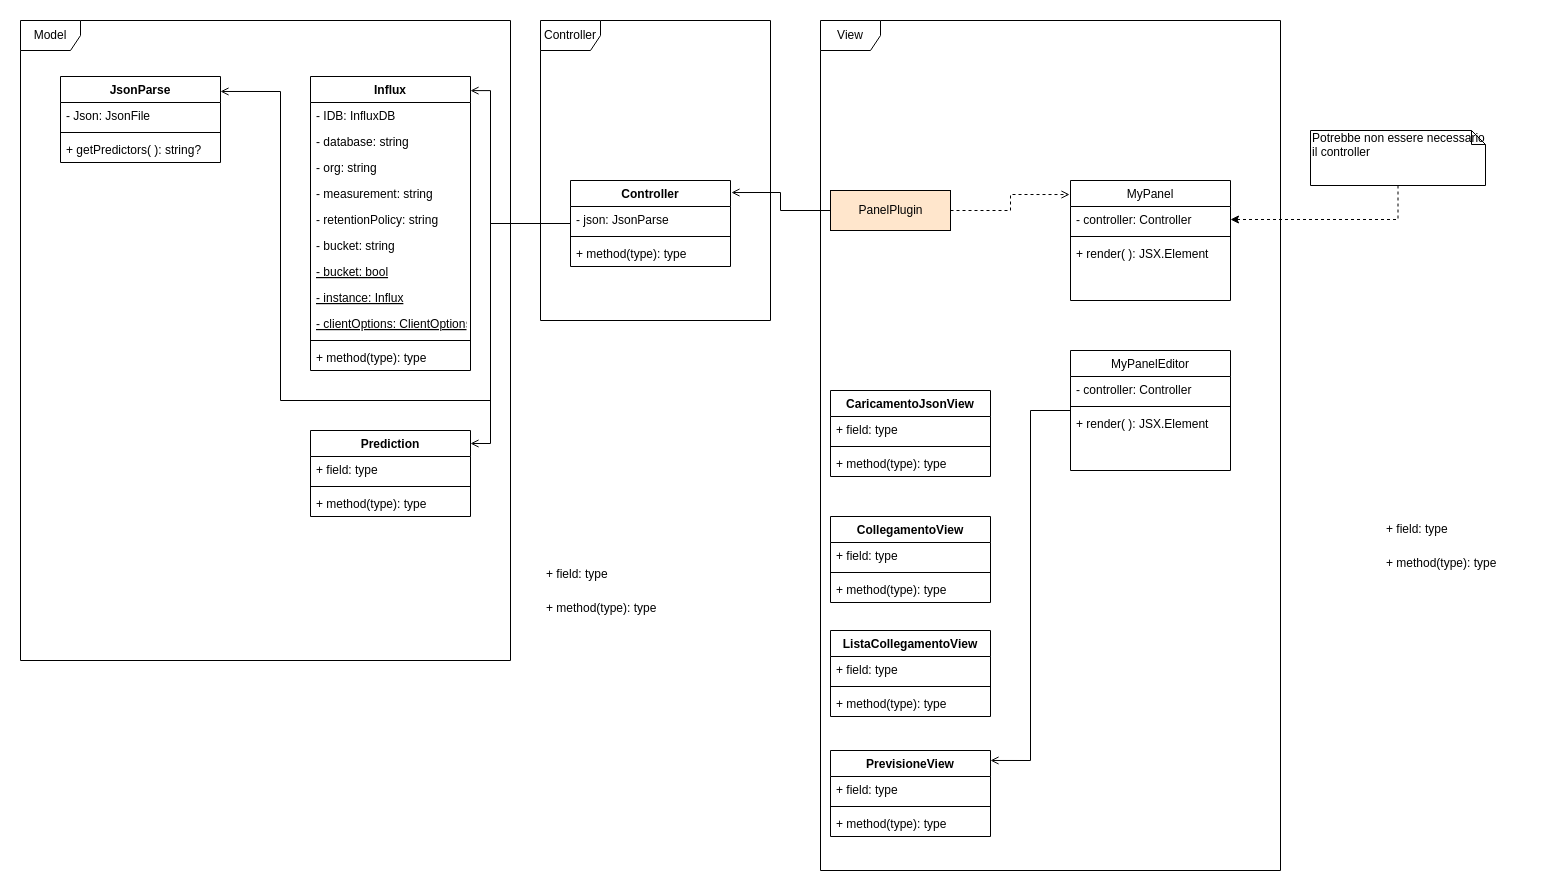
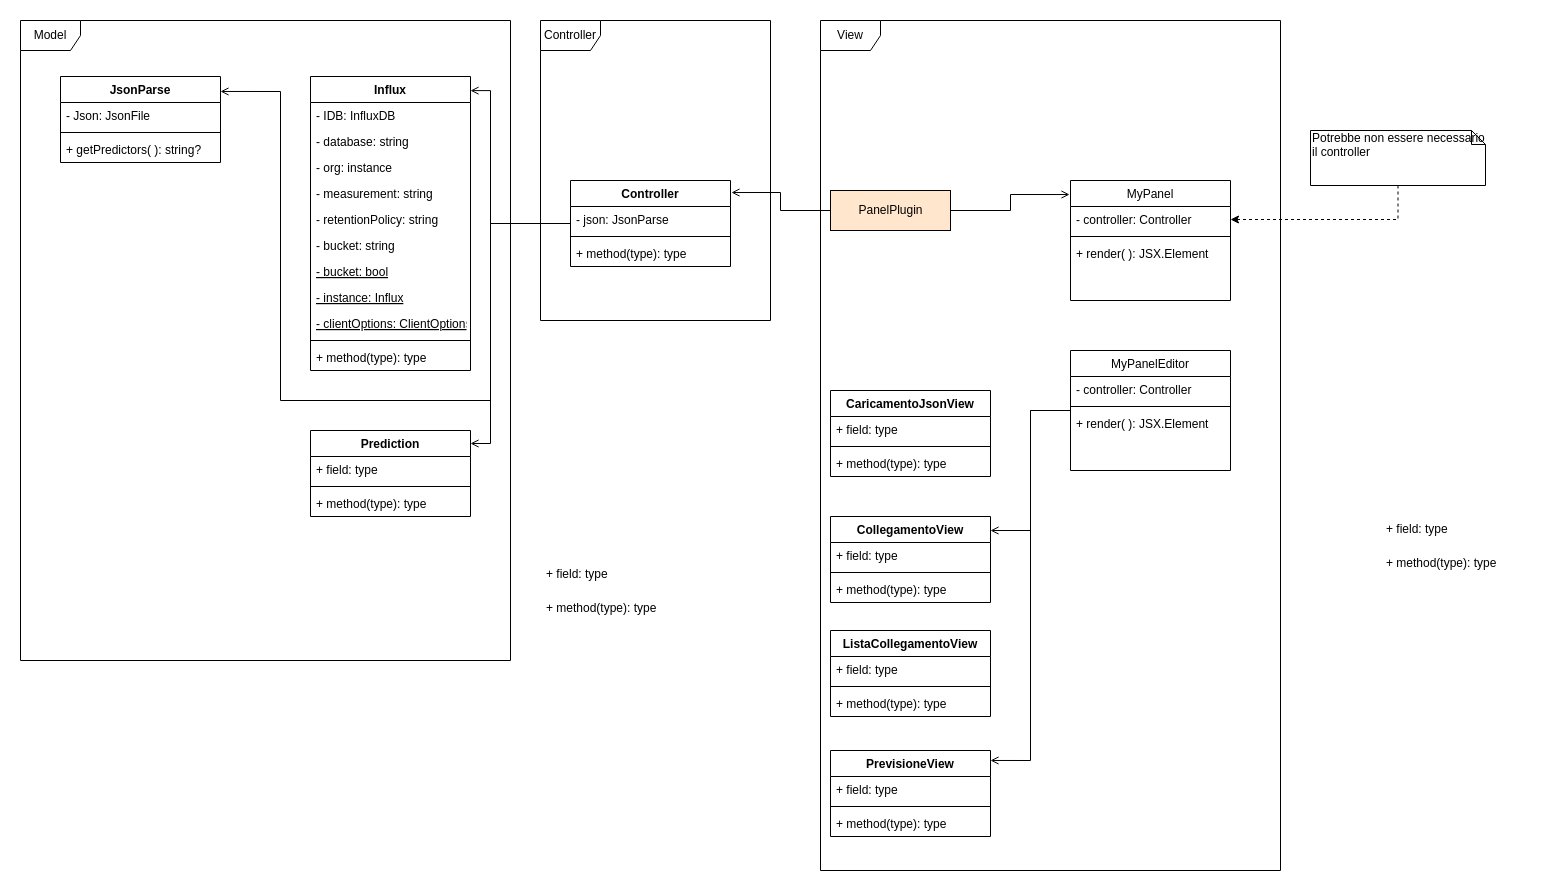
  <mxCell id="0" />
  <mxCell id="1" parent="0" />
  <mxCell id="2" value="View" style="shape=umlFrame;whiteSpace=wrap;html=1;" vertex="1" parent="1"><mxGeometry x="820" y="20" width="460" height="850" as="geometry" /></mxCell>
  <mxCell id="3" value="Controller" style="shape=umlFrame;whiteSpace=wrap;html=1;" vertex="1" parent="1"><mxGeometry x="540" y="20" width="230" height="300" as="geometry" /></mxCell>
  <mxCell id="4" value="Model" style="shape=umlFrame;whiteSpace=wrap;html=1;" vertex="1" parent="1"><mxGeometry x="20" y="20" width="490" height="640" as="geometry" /></mxCell>
  <mxCell id="5" style="edgeStyle=orthogonalEdgeStyle;rounded=0;orthogonalLoop=1;jettySize=auto;html=1;exitX=0;exitY=0.5;exitDx=0;exitDy=0;" parent="1" source="8" edge="1"><mxGeometry relative="1" as="geometry"><mxPoint x="839.667" y="214.667" as="targetPoint" /></mxGeometry></mxCell>
- <mxCell id="6" style="edgeStyle=orthogonalEdgeStyle;rounded=0;orthogonalLoop=1;jettySize=auto;html=1;entryX=-0.006;entryY=0.117;entryDx=0;entryDy=0;entryPerimeter=0;endArrow=open;endFill=0;dashed=1;" edge="1" parent="1" source="8" target="15"><mxGeometry relative="1" as="geometry" /></mxCell>
+ <mxCell id="6" style="edgeStyle=orthogonalEdgeStyle;rounded=0;orthogonalLoop=1;jettySize=auto;html=1;entryX=-0.006;entryY=0.117;entryDx=0;entryDy=0;entryPerimeter=0;endArrow=open;endFill=0;" edge="1" parent="1" source="8" target="15"><mxGeometry relative="1" as="geometry" /></mxCell>
  <mxCell id="7" style="edgeStyle=orthogonalEdgeStyle;rounded=0;orthogonalLoop=1;jettySize=auto;html=1;entryX=1.006;entryY=0.14;entryDx=0;entryDy=0;entryPerimeter=0;endArrow=open;endFill=0;" edge="1" parent="1" source="8" target="22"><mxGeometry relative="1" as="geometry" /></mxCell>
  <mxCell id="8" value="PanelPlugin" style="html=1;fillColor=#ffe6cc;" parent="1" vertex="1"><mxGeometry x="830" y="190" width="120" height="40" as="geometry" /></mxCell>
+ <mxCell id="9" style="edgeStyle=orthogonalEdgeStyle;rounded=0;orthogonalLoop=1;jettySize=auto;html=1;entryX=1;entryY=0.163;entryDx=0;entryDy=0;entryPerimeter=0;endArrow=open;endFill=0;" edge="1" parent="1" source="11" target="56"><mxGeometry relative="1" as="geometry" /></mxCell>
  <mxCell id="10" style="edgeStyle=orthogonalEdgeStyle;rounded=0;orthogonalLoop=1;jettySize=auto;html=1;entryX=1;entryY=0.116;entryDx=0;entryDy=0;entryPerimeter=0;endArrow=open;endFill=0;" edge="1" parent="1" source="11" target="64"><mxGeometry relative="1" as="geometry" /></mxCell>
  <mxCell id="11" value="MyPanelEditor" style="swimlane;fontStyle=0;align=center;verticalAlign=top;childLayout=stackLayout;horizontal=1;startSize=26;horizontalStack=0;resizeParent=1;resizeLast=0;collapsible=1;marginBottom=0;rounded=0;shadow=0;strokeWidth=1;" parent="1" vertex="1"><mxGeometry x="1070" y="350" width="160" height="120" as="geometry"><mxRectangle x="130" y="380" width="160" height="26" as="alternateBounds" /></mxGeometry></mxCell>
  <mxCell id="12" value="- controller: Controller" style="text;strokeColor=none;fillColor=none;align=left;verticalAlign=top;spacingLeft=4;spacingRight=4;overflow=hidden;rotatable=0;points=[[0,0.5],[1,0.5]];portConstraint=eastwest;" vertex="1" parent="11"><mxGeometry y="26" width="160" height="26" as="geometry" /></mxCell>
  <mxCell id="13" value="" style="line;html=1;strokeWidth=1;align=left;verticalAlign=middle;spacingTop=-1;spacingLeft=3;spacingRight=3;rotatable=0;labelPosition=right;points=[];portConstraint=eastwest;" parent="11" vertex="1"><mxGeometry y="52" width="160" height="8" as="geometry" /></mxCell>
  <mxCell id="14" value="+ render( ): JSX.Element" style="text;strokeColor=none;fillColor=none;align=left;verticalAlign=top;spacingLeft=4;spacingRight=4;overflow=hidden;rotatable=0;points=[[0,0.5],[1,0.5]];portConstraint=eastwest;" vertex="1" parent="11"><mxGeometry y="60" width="160" height="26" as="geometry" /></mxCell>
  <mxCell id="15" value="MyPanel" style="swimlane;fontStyle=0;align=center;verticalAlign=top;childLayout=stackLayout;horizontal=1;startSize=26;horizontalStack=0;resizeParent=1;resizeLast=0;collapsible=1;marginBottom=0;rounded=0;shadow=0;strokeWidth=1;" parent="1" vertex="1"><mxGeometry x="1070" y="180" width="160" height="120" as="geometry"><mxRectangle x="550" y="140" width="160" height="26" as="alternateBounds" /></mxGeometry></mxCell>
  <mxCell id="16" value="- controller: Controller" style="text;strokeColor=none;fillColor=none;align=left;verticalAlign=top;spacingLeft=4;spacingRight=4;overflow=hidden;rotatable=0;points=[[0,0.5],[1,0.5]];portConstraint=eastwest;" vertex="1" parent="15"><mxGeometry y="26" width="160" height="26" as="geometry" /></mxCell>
  <mxCell id="17" value="" style="line;html=1;strokeWidth=1;align=left;verticalAlign=middle;spacingTop=-1;spacingLeft=3;spacingRight=3;rotatable=0;labelPosition=right;points=[];portConstraint=eastwest;" parent="15" vertex="1"><mxGeometry y="52" width="160" height="8" as="geometry" /></mxCell>
  <mxCell id="18" value="+ render( ): JSX.Element" style="text;strokeColor=none;fillColor=none;align=left;verticalAlign=top;spacingLeft=4;spacingRight=4;overflow=hidden;rotatable=0;points=[[0,0.5],[1,0.5]];portConstraint=eastwest;" vertex="1" parent="15"><mxGeometry y="60" width="160" height="26" as="geometry" /></mxCell>
  <mxCell id="19" style="edgeStyle=orthogonalEdgeStyle;rounded=0;orthogonalLoop=1;jettySize=auto;html=1;entryX=1;entryY=0.174;entryDx=0;entryDy=0;entryPerimeter=0;endArrow=open;endFill=0;" edge="1" parent="1" source="22" target="46"><mxGeometry relative="1" as="geometry"><Array as="points"><mxPoint x="490" y="223" /><mxPoint x="490" y="400" /><mxPoint x="280" y="400" /><mxPoint x="280" y="91" /></Array></mxGeometry></mxCell>
  <mxCell id="20" style="edgeStyle=orthogonalEdgeStyle;rounded=0;orthogonalLoop=1;jettySize=auto;html=1;entryX=1;entryY=0.048;entryDx=0;entryDy=0;entryPerimeter=0;endArrow=open;endFill=0;" edge="1" parent="1" source="22" target="32"><mxGeometry relative="1" as="geometry"><Array as="points"><mxPoint x="490" y="223" /><mxPoint x="490" y="90" /></Array></mxGeometry></mxCell>
  <mxCell id="21" style="edgeStyle=orthogonalEdgeStyle;rounded=0;orthogonalLoop=1;jettySize=auto;html=1;entryX=1;entryY=0.151;entryDx=0;entryDy=0;entryPerimeter=0;endArrow=open;endFill=0;" edge="1" parent="1" source="22" target="28"><mxGeometry relative="1" as="geometry"><Array as="points"><mxPoint x="490" y="223" /><mxPoint x="490" y="443" /></Array></mxGeometry></mxCell>
  <mxCell id="22" value="Controller" style="swimlane;fontStyle=1;align=center;verticalAlign=top;childLayout=stackLayout;horizontal=1;startSize=26;horizontalStack=0;resizeParent=1;resizeParentMax=0;resizeLast=0;collapsible=1;marginBottom=0;" parent="1" vertex="1"><mxGeometry x="570" y="180" width="160" height="86" as="geometry" /></mxCell>
  <mxCell id="23" value="- json: JsonParse" style="text;strokeColor=none;fillColor=none;align=left;verticalAlign=top;spacingLeft=4;spacingRight=4;overflow=hidden;rotatable=0;points=[[0,0.5],[1,0.5]];portConstraint=eastwest;" parent="22" vertex="1"><mxGeometry y="26" width="160" height="26" as="geometry" /></mxCell>
  <mxCell id="24" value="" style="line;strokeWidth=1;fillColor=none;align=left;verticalAlign=middle;spacingTop=-1;spacingLeft=3;spacingRight=3;rotatable=0;labelPosition=right;points=[];portConstraint=eastwest;" parent="22" vertex="1"><mxGeometry y="52" width="160" height="8" as="geometry" /></mxCell>
  <mxCell id="25" value="+ method(type): type" style="text;strokeColor=none;fillColor=none;align=left;verticalAlign=top;spacingLeft=4;spacingRight=4;overflow=hidden;rotatable=0;points=[[0,0.5],[1,0.5]];portConstraint=eastwest;" parent="22" vertex="1"><mxGeometry y="60" width="160" height="26" as="geometry" /></mxCell>
  <mxCell id="26" value="+ field: type" style="text;strokeColor=none;fillColor=none;align=left;verticalAlign=top;spacingLeft=4;spacingRight=4;overflow=hidden;rotatable=0;points=[[0,0.5],[1,0.5]];portConstraint=eastwest;" parent="1" vertex="1"><mxGeometry x="540" y="560" width="160" height="26" as="geometry" /></mxCell>
  <mxCell id="27" value="+ method(type): type" style="text;strokeColor=none;fillColor=none;align=left;verticalAlign=top;spacingLeft=4;spacingRight=4;overflow=hidden;rotatable=0;points=[[0,0.5],[1,0.5]];portConstraint=eastwest;" parent="1" vertex="1"><mxGeometry x="540" y="594" width="160" height="26" as="geometry" /></mxCell>
  <mxCell id="28" value="Prediction" style="swimlane;fontStyle=1;align=center;verticalAlign=top;childLayout=stackLayout;horizontal=1;startSize=26;horizontalStack=0;resizeParent=1;resizeParentMax=0;resizeLast=0;collapsible=1;marginBottom=0;" parent="1" vertex="1"><mxGeometry x="310" y="430" width="160" height="86" as="geometry" /></mxCell>
  <mxCell id="29" value="+ field: type" style="text;strokeColor=none;fillColor=none;align=left;verticalAlign=top;spacingLeft=4;spacingRight=4;overflow=hidden;rotatable=0;points=[[0,0.5],[1,0.5]];portConstraint=eastwest;" parent="28" vertex="1"><mxGeometry y="26" width="160" height="26" as="geometry" /></mxCell>
  <mxCell id="30" value="" style="line;strokeWidth=1;fillColor=none;align=left;verticalAlign=middle;spacingTop=-1;spacingLeft=3;spacingRight=3;rotatable=0;labelPosition=right;points=[];portConstraint=eastwest;" parent="28" vertex="1"><mxGeometry y="52" width="160" height="8" as="geometry" /></mxCell>
  <mxCell id="31" value="+ method(type): type" style="text;strokeColor=none;fillColor=none;align=left;verticalAlign=top;spacingLeft=4;spacingRight=4;overflow=hidden;rotatable=0;points=[[0,0.5],[1,0.5]];portConstraint=eastwest;" parent="28" vertex="1"><mxGeometry y="60" width="160" height="26" as="geometry" /></mxCell>
  <mxCell id="32" value="Influx" style="swimlane;fontStyle=1;align=center;verticalAlign=top;childLayout=stackLayout;horizontal=1;startSize=26;horizontalStack=0;resizeParent=1;resizeParentMax=0;resizeLast=0;collapsible=1;marginBottom=0;" parent="1" vertex="1"><mxGeometry x="310" y="76" width="160" height="294" as="geometry" /></mxCell>
  <mxCell id="33" value="- IDB: InfluxDB" style="text;strokeColor=none;fillColor=none;align=left;verticalAlign=top;spacingLeft=4;spacingRight=4;overflow=hidden;rotatable=0;points=[[0,0.5],[1,0.5]];portConstraint=eastwest;" parent="32" vertex="1"><mxGeometry y="26" width="160" height="26" as="geometry" /></mxCell>
  <mxCell id="34" value="- database: string" style="text;strokeColor=none;fillColor=none;align=left;verticalAlign=top;spacingLeft=4;spacingRight=4;overflow=hidden;rotatable=0;points=[[0,0.5],[1,0.5]];portConstraint=eastwest;" parent="32" vertex="1"><mxGeometry y="52" width="160" height="26" as="geometry" /></mxCell>
- <mxCell id="35" value="- org: string" style="text;strokeColor=none;fillColor=none;align=left;verticalAlign=top;spacingLeft=4;spacingRight=4;overflow=hidden;rotatable=0;points=[[0,0.5],[1,0.5]];portConstraint=eastwest;" parent="32" vertex="1"><mxGeometry y="78" width="160" height="26" as="geometry" /></mxCell>
+ <mxCell id="35" value="- org: instance" style="text;strokeColor=none;fillColor=none;align=left;verticalAlign=top;spacingLeft=4;spacingRight=4;overflow=hidden;rotatable=0;points=[[0,0.5],[1,0.5]];portConstraint=eastwest;" parent="32" vertex="1"><mxGeometry y="78" width="160" height="26" as="geometry" /></mxCell>
  <mxCell id="36" value="- measurement: string" style="text;strokeColor=none;fillColor=none;align=left;verticalAlign=top;spacingLeft=4;spacingRight=4;overflow=hidden;rotatable=0;points=[[0,0.5],[1,0.5]];portConstraint=eastwest;" parent="32" vertex="1"><mxGeometry y="104" width="160" height="26" as="geometry" /></mxCell>
  <mxCell id="37" value="- retentionPolicy: string" style="text;strokeColor=none;fillColor=none;align=left;verticalAlign=top;spacingLeft=4;spacingRight=4;overflow=hidden;rotatable=0;points=[[0,0.5],[1,0.5]];portConstraint=eastwest;" parent="32" vertex="1"><mxGeometry y="130" width="160" height="26" as="geometry" /></mxCell>
  <mxCell id="38" value="- bucket: string" style="text;strokeColor=none;fillColor=none;align=left;verticalAlign=top;spacingLeft=4;spacingRight=4;overflow=hidden;rotatable=0;points=[[0,0.5],[1,0.5]];portConstraint=eastwest;" parent="32" vertex="1"><mxGeometry y="156" width="160" height="26" as="geometry" /></mxCell>
  <mxCell id="39" value="- bucket: bool" style="text;strokeColor=none;fillColor=none;align=left;verticalAlign=top;spacingLeft=4;spacingRight=4;overflow=hidden;rotatable=0;points=[[0,0.5],[1,0.5]];portConstraint=eastwest;fontStyle=4" parent="32" vertex="1"><mxGeometry y="182" width="160" height="26" as="geometry" /></mxCell>
  <mxCell id="40" value="- instance: Influx" style="text;strokeColor=none;fillColor=none;align=left;verticalAlign=middle;spacingLeft=4;spacingRight=4;overflow=hidden;rotatable=0;points=[[0,0.5],[1,0.5]];portConstraint=eastwest;fontStyle=4;labelBackgroundColor=none;labelBorderColor=none;fontSize=12;horizontal=1;labelPosition=center;verticalLabelPosition=middle;spacing=2;spacingTop=0;spacingBottom=0;" parent="32" vertex="1"><mxGeometry y="208" width="160" height="26" as="geometry" /></mxCell>
  <mxCell id="41" value="- clientOptions: ClientOptions" style="text;strokeColor=none;fillColor=none;align=left;verticalAlign=top;spacingLeft=4;spacingRight=4;overflow=hidden;rotatable=0;points=[[0,0.5],[1,0.5]];portConstraint=eastwest;fontStyle=4" parent="32" vertex="1"><mxGeometry y="234" width="160" height="26" as="geometry" /></mxCell>
  <mxCell id="42" value="" style="line;strokeWidth=1;fillColor=none;align=left;verticalAlign=middle;spacingTop=-1;spacingLeft=3;spacingRight=3;rotatable=0;labelPosition=right;points=[];portConstraint=eastwest;" parent="32" vertex="1"><mxGeometry y="260" width="160" height="8" as="geometry" /></mxCell>
  <mxCell id="43" value="+ method(type): type" style="text;strokeColor=none;fillColor=none;align=left;verticalAlign=top;spacingLeft=4;spacingRight=4;overflow=hidden;rotatable=0;points=[[0,0.5],[1,0.5]];portConstraint=eastwest;" parent="32" vertex="1"><mxGeometry y="268" width="160" height="26" as="geometry" /></mxCell>
  <mxCell id="44" value="+ field: type" style="text;strokeColor=none;fillColor=none;align=left;verticalAlign=top;spacingLeft=4;spacingRight=4;overflow=hidden;rotatable=0;points=[[0,0.5],[1,0.5]];portConstraint=eastwest;" vertex="1" parent="1"><mxGeometry x="1380" y="515" width="160" height="26" as="geometry" /></mxCell>
  <mxCell id="45" value="+ method(type): type" style="text;strokeColor=none;fillColor=none;align=left;verticalAlign=top;spacingLeft=4;spacingRight=4;overflow=hidden;rotatable=0;points=[[0,0.5],[1,0.5]];portConstraint=eastwest;" vertex="1" parent="1"><mxGeometry x="1380" y="549" width="160" height="26" as="geometry" /></mxCell>
  <mxCell id="46" value="JsonParse" style="swimlane;fontStyle=1;align=center;verticalAlign=top;childLayout=stackLayout;horizontal=1;startSize=26;horizontalStack=0;resizeParent=1;resizeParentMax=0;resizeLast=0;collapsible=1;marginBottom=0;" vertex="1" parent="1"><mxGeometry x="60" y="76" width="160" height="86" as="geometry" /></mxCell>
  <mxCell id="47" value="- Json: JsonFile" style="text;strokeColor=none;fillColor=none;align=left;verticalAlign=top;spacingLeft=4;spacingRight=4;overflow=hidden;rotatable=0;points=[[0,0.5],[1,0.5]];portConstraint=eastwest;" vertex="1" parent="46"><mxGeometry y="26" width="160" height="26" as="geometry" /></mxCell>
  <mxCell id="48" value="" style="line;strokeWidth=1;fillColor=none;align=left;verticalAlign=middle;spacingTop=-1;spacingLeft=3;spacingRight=3;rotatable=0;labelPosition=right;points=[];portConstraint=eastwest;" vertex="1" parent="46"><mxGeometry y="52" width="160" height="8" as="geometry" /></mxCell>
  <mxCell id="49" value="+ getPredictors( ): string?" style="text;strokeColor=none;fillColor=none;align=left;verticalAlign=top;spacingLeft=4;spacingRight=4;overflow=hidden;rotatable=0;points=[[0,0.5],[1,0.5]];portConstraint=eastwest;" vertex="1" parent="46"><mxGeometry y="60" width="160" height="26" as="geometry" /></mxCell>
  <mxCell id="50" style="edgeStyle=orthogonalEdgeStyle;rounded=0;orthogonalLoop=1;jettySize=auto;html=1;entryX=1;entryY=0.5;entryDx=0;entryDy=0;dashed=1;" edge="1" parent="1" source="51" target="16"><mxGeometry relative="1" as="geometry" /></mxCell>
  <mxCell id="51" value="Potrebbe non essere necessario il controller" style="shape=note;whiteSpace=wrap;html=1;size=14;verticalAlign=top;align=left;spacingTop=-6;" vertex="1" parent="1"><mxGeometry x="1310" y="130" width="175" height="55" as="geometry" /></mxCell>
  <mxCell id="52" value="CaricamentoJsonView" style="swimlane;fontStyle=1;align=center;verticalAlign=top;childLayout=stackLayout;horizontal=1;startSize=26;horizontalStack=0;resizeParent=1;resizeParentMax=0;resizeLast=0;collapsible=1;marginBottom=0;" vertex="1" parent="1"><mxGeometry x="830" y="390" width="160" height="86" as="geometry" /></mxCell>
  <mxCell id="53" value="+ field: type" style="text;strokeColor=none;fillColor=none;align=left;verticalAlign=top;spacingLeft=4;spacingRight=4;overflow=hidden;rotatable=0;points=[[0,0.5],[1,0.5]];portConstraint=eastwest;" vertex="1" parent="52"><mxGeometry y="26" width="160" height="26" as="geometry" /></mxCell>
  <mxCell id="54" value="" style="line;strokeWidth=1;fillColor=none;align=left;verticalAlign=middle;spacingTop=-1;spacingLeft=3;spacingRight=3;rotatable=0;labelPosition=right;points=[];portConstraint=eastwest;" vertex="1" parent="52"><mxGeometry y="52" width="160" height="8" as="geometry" /></mxCell>
  <mxCell id="55" value="+ method(type): type" style="text;strokeColor=none;fillColor=none;align=left;verticalAlign=top;spacingLeft=4;spacingRight=4;overflow=hidden;rotatable=0;points=[[0,0.5],[1,0.5]];portConstraint=eastwest;" vertex="1" parent="52"><mxGeometry y="60" width="160" height="26" as="geometry" /></mxCell>
  <mxCell id="56" value="CollegamentoView" style="swimlane;fontStyle=1;align=center;verticalAlign=top;childLayout=stackLayout;horizontal=1;startSize=26;horizontalStack=0;resizeParent=1;resizeParentMax=0;resizeLast=0;collapsible=1;marginBottom=0;" vertex="1" parent="1"><mxGeometry x="830" y="516" width="160" height="86" as="geometry" /></mxCell>
  <mxCell id="57" value="+ field: type" style="text;strokeColor=none;fillColor=none;align=left;verticalAlign=top;spacingLeft=4;spacingRight=4;overflow=hidden;rotatable=0;points=[[0,0.5],[1,0.5]];portConstraint=eastwest;" vertex="1" parent="56"><mxGeometry y="26" width="160" height="26" as="geometry" /></mxCell>
  <mxCell id="58" value="" style="line;strokeWidth=1;fillColor=none;align=left;verticalAlign=middle;spacingTop=-1;spacingLeft=3;spacingRight=3;rotatable=0;labelPosition=right;points=[];portConstraint=eastwest;" vertex="1" parent="56"><mxGeometry y="52" width="160" height="8" as="geometry" /></mxCell>
  <mxCell id="59" value="+ method(type): type" style="text;strokeColor=none;fillColor=none;align=left;verticalAlign=top;spacingLeft=4;spacingRight=4;overflow=hidden;rotatable=0;points=[[0,0.5],[1,0.5]];portConstraint=eastwest;" vertex="1" parent="56"><mxGeometry y="60" width="160" height="26" as="geometry" /></mxCell>
  <mxCell id="60" value="ListaCollegamentoView" style="swimlane;fontStyle=1;align=center;verticalAlign=top;childLayout=stackLayout;horizontal=1;startSize=26;horizontalStack=0;resizeParent=1;resizeParentMax=0;resizeLast=0;collapsible=1;marginBottom=0;" vertex="1" parent="1"><mxGeometry x="830" y="630" width="160" height="86" as="geometry" /></mxCell>
  <mxCell id="61" value="+ field: type" style="text;strokeColor=none;fillColor=none;align=left;verticalAlign=top;spacingLeft=4;spacingRight=4;overflow=hidden;rotatable=0;points=[[0,0.5],[1,0.5]];portConstraint=eastwest;" vertex="1" parent="60"><mxGeometry y="26" width="160" height="26" as="geometry" /></mxCell>
  <mxCell id="62" value="" style="line;strokeWidth=1;fillColor=none;align=left;verticalAlign=middle;spacingTop=-1;spacingLeft=3;spacingRight=3;rotatable=0;labelPosition=right;points=[];portConstraint=eastwest;" vertex="1" parent="60"><mxGeometry y="52" width="160" height="8" as="geometry" /></mxCell>
  <mxCell id="63" value="+ method(type): type" style="text;strokeColor=none;fillColor=none;align=left;verticalAlign=top;spacingLeft=4;spacingRight=4;overflow=hidden;rotatable=0;points=[[0,0.5],[1,0.5]];portConstraint=eastwest;" vertex="1" parent="60"><mxGeometry y="60" width="160" height="26" as="geometry" /></mxCell>
  <mxCell id="64" value="PrevisioneView" style="swimlane;fontStyle=1;align=center;verticalAlign=top;childLayout=stackLayout;horizontal=1;startSize=26;horizontalStack=0;resizeParent=1;resizeParentMax=0;resizeLast=0;collapsible=1;marginBottom=0;" vertex="1" parent="1"><mxGeometry x="830" y="750" width="160" height="86" as="geometry" /></mxCell>
  <mxCell id="65" value="+ field: type" style="text;strokeColor=none;fillColor=none;align=left;verticalAlign=top;spacingLeft=4;spacingRight=4;overflow=hidden;rotatable=0;points=[[0,0.5],[1,0.5]];portConstraint=eastwest;" vertex="1" parent="64"><mxGeometry y="26" width="160" height="26" as="geometry" /></mxCell>
  <mxCell id="66" value="" style="line;strokeWidth=1;fillColor=none;align=left;verticalAlign=middle;spacingTop=-1;spacingLeft=3;spacingRight=3;rotatable=0;labelPosition=right;points=[];portConstraint=eastwest;" vertex="1" parent="64"><mxGeometry y="52" width="160" height="8" as="geometry" /></mxCell>
  <mxCell id="67" value="+ method(type): type" style="text;strokeColor=none;fillColor=none;align=left;verticalAlign=top;spacingLeft=4;spacingRight=4;overflow=hidden;rotatable=0;points=[[0,0.5],[1,0.5]];portConstraint=eastwest;" vertex="1" parent="64"><mxGeometry y="60" width="160" height="26" as="geometry" /></mxCell>
